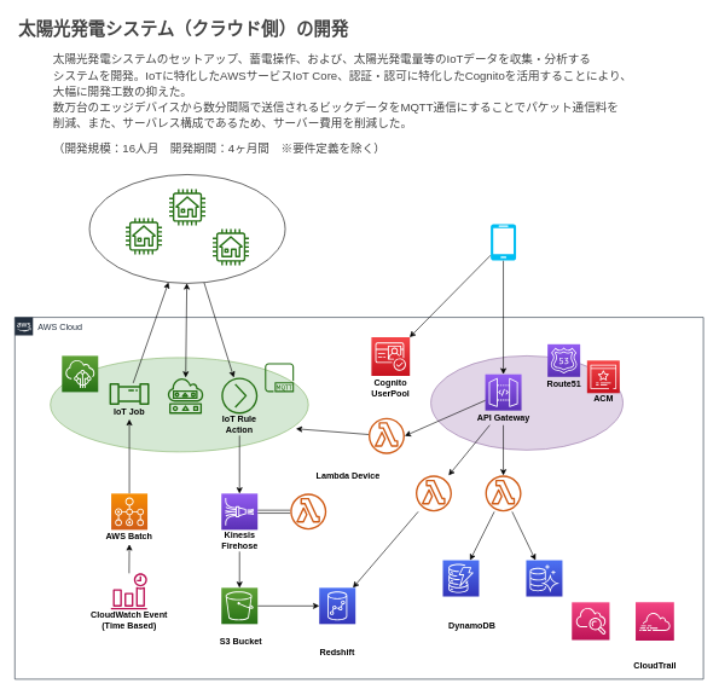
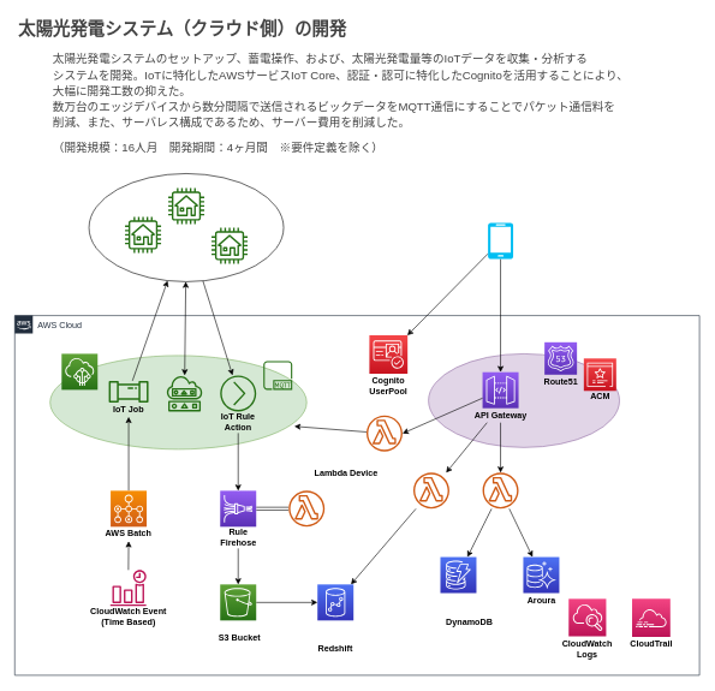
  <mxCell id="0" />
  <mxCell id="1" parent="0" />
  <mxCell id="2" value="AWS Cloud" style="points=[[0,0],[0.25,0],[0.5,0],[0.75,0],[1,0],[1,0.25],[1,0.5],[1,0.75],[1,1],[0.75,1],[0.5,1],[0.25,1],[0,1],[0,0.75],[0,0.5],[0,0.25]];outlineConnect=0;gradientColor=none;html=1;whiteSpace=wrap;fontSize=12;fontStyle=0;shape=mxgraph.aws4.group;grIcon=mxgraph.aws4.group_aws_cloud_alt;strokeColor=#232F3E;fillColor=none;verticalAlign=top;align=left;spacingLeft=30;fontColor=#232F3E;dashed=0;" parent="1" vertex="1"><mxGeometry x="20" y="437" width="950" height="499" as="geometry" /></mxCell>
  <mxCell id="3" value="" style="ellipse;whiteSpace=wrap;html=1;fillColor=#e1d5e7;strokeColor=#9673a6;" parent="1" vertex="1"><mxGeometry x="594" y="490" width="265" height="130" as="geometry" /></mxCell>
  <mxCell id="4" value="" style="ellipse;whiteSpace=wrap;html=1;fillColor=#d5e8d4;strokeColor=#82b366;" parent="1" vertex="1"><mxGeometry x="69" y="492.5" width="356" height="130" as="geometry" /></mxCell>
  <mxCell id="5" style="edgeStyle=none;rounded=0;orthogonalLoop=1;jettySize=auto;html=1;startArrow=classic;startFill=1;" parent="1" source="7" target="27" edge="1"><mxGeometry relative="1" as="geometry" /></mxCell>
  <mxCell id="6" style="edgeStyle=none;rounded=0;orthogonalLoop=1;jettySize=auto;html=1;startArrow=none;startFill=0;" parent="1" source="7" target="40" edge="1"><mxGeometry relative="1" as="geometry" /></mxCell>
  <mxCell id="7" value="" style="ellipse;whiteSpace=wrap;html=1;" parent="1" vertex="1"><mxGeometry x="123" y="240" width="270" height="150" as="geometry" /></mxCell>
  <mxCell id="8" value="" style="outlineConnect=0;fontColor=#232F3E;gradientColor=none;fillColor=#277116;strokeColor=none;dashed=0;verticalLabelPosition=bottom;verticalAlign=top;align=center;html=1;fontSize=12;fontStyle=0;aspect=fixed;pointerEvents=1;shape=mxgraph.aws4.house;" parent="1" vertex="1"><mxGeometry x="173" y="300" width="50" height="50" as="geometry" /></mxCell>
  <mxCell id="9" value="" style="outlineConnect=0;fontColor=#232F3E;gradientColor=none;fillColor=#277116;strokeColor=none;dashed=0;verticalLabelPosition=bottom;verticalAlign=top;align=center;html=1;fontSize=12;fontStyle=0;aspect=fixed;pointerEvents=1;shape=mxgraph.aws4.house;" parent="1" vertex="1"><mxGeometry x="233" y="260" width="50" height="50" as="geometry" /></mxCell>
  <mxCell id="10" value="" style="outlineConnect=0;fontColor=#232F3E;gradientColor=none;fillColor=#277116;strokeColor=none;dashed=0;verticalLabelPosition=bottom;verticalAlign=top;align=center;html=1;fontSize=12;fontStyle=0;aspect=fixed;pointerEvents=1;shape=mxgraph.aws4.house;" parent="1" vertex="1"><mxGeometry x="293" y="315" width="50" height="50" as="geometry" /></mxCell>
  <mxCell id="11" style="edgeStyle=none;rounded=0;orthogonalLoop=1;jettySize=auto;html=1;startArrow=none;startFill=0;" parent="1" source="12" target="23" edge="1"><mxGeometry relative="1" as="geometry" /></mxCell>
  <mxCell id="12" value="" style="outlineConnect=0;fontColor=#232F3E;gradientColor=none;fillColor=#D05C17;strokeColor=none;dashed=0;verticalLabelPosition=bottom;verticalAlign=top;align=center;html=1;fontSize=12;fontStyle=0;aspect=fixed;pointerEvents=1;shape=mxgraph.aws4.lambda_function;" parent="1" vertex="1"><mxGeometry x="573" y="655" width="50" height="50" as="geometry" /></mxCell>
  <mxCell id="13" style="edgeStyle=none;rounded=0;orthogonalLoop=1;jettySize=auto;html=1;exitX=0.25;exitY=1;exitDx=0;exitDy=0;" parent="1" source="47" target="12" edge="1"><mxGeometry relative="1" as="geometry" /></mxCell>
  <mxCell id="14" style="edgeStyle=none;rounded=0;orthogonalLoop=1;jettySize=auto;html=1;exitX=0.5;exitY=1;exitDx=0;exitDy=0;" parent="1" source="47" target="21" edge="1"><mxGeometry relative="1" as="geometry" /></mxCell>
  <mxCell id="15" style="edgeStyle=none;rounded=0;orthogonalLoop=1;jettySize=auto;html=1;entryX=0.952;entryY=0.755;entryDx=0;entryDy=0;startArrow=none;startFill=0;entryPerimeter=0;" parent="1" source="49" target="4" edge="1"><mxGeometry relative="1" as="geometry" /></mxCell>
  <mxCell id="16" value="" style="outlineConnect=0;fontColor=#232F3E;gradientColor=#945DF2;gradientDirection=north;fillColor=#5A30B5;strokeColor=#ffffff;dashed=0;verticalLabelPosition=bottom;verticalAlign=top;align=center;html=1;fontSize=12;fontStyle=0;aspect=fixed;shape=mxgraph.aws4.resourceIcon;resIcon=mxgraph.aws4.api_gateway;" parent="1" vertex="1"><mxGeometry x="669" y="515.5" width="50" height="50" as="geometry" /></mxCell>
  <mxCell id="17" value="" style="outlineConnect=0;fontColor=#232F3E;gradientColor=#945DF2;gradientDirection=north;fillColor=#5A30B5;strokeColor=#ffffff;dashed=0;verticalLabelPosition=bottom;verticalAlign=top;align=center;html=1;fontSize=12;fontStyle=0;aspect=fixed;shape=mxgraph.aws4.resourceIcon;resIcon=mxgraph.aws4.route_53;" parent="1" vertex="1"><mxGeometry x="755" y="474" width="45" height="45" as="geometry" /></mxCell>
  <mxCell id="18" value="" style="outlineConnect=0;fontColor=#232F3E;gradientColor=#F54749;gradientDirection=north;fillColor=#C7131F;strokeColor=#ffffff;dashed=0;verticalLabelPosition=bottom;verticalAlign=top;align=center;html=1;fontSize=12;fontStyle=0;aspect=fixed;shape=mxgraph.aws4.resourceIcon;resIcon=mxgraph.aws4.certificate_manager_3;" parent="1" vertex="1"><mxGeometry x="809.5" y="496.5" width="45" height="45" as="geometry" /></mxCell>
  <mxCell id="19" style="edgeStyle=none;rounded=0;orthogonalLoop=1;jettySize=auto;html=1;startArrow=none;startFill=0;" parent="1" source="21" target="22" edge="1"><mxGeometry relative="1" as="geometry" /></mxCell>
  <mxCell id="20" style="edgeStyle=none;rounded=0;orthogonalLoop=1;jettySize=auto;html=1;startArrow=none;startFill=0;" parent="1" source="21" target="24" edge="1"><mxGeometry relative="1" as="geometry" /></mxCell>
  <mxCell id="21" value="" style="outlineConnect=0;fontColor=#232F3E;gradientColor=none;fillColor=#D05C17;strokeColor=none;dashed=0;verticalLabelPosition=bottom;verticalAlign=top;align=center;html=1;fontSize=12;fontStyle=0;aspect=fixed;pointerEvents=1;shape=mxgraph.aws4.lambda_function;" parent="1" vertex="1"><mxGeometry x="669" y="655" width="50" height="50" as="geometry" /></mxCell>
  <mxCell id="22" value="" style="outlineConnect=0;fontColor=#232F3E;gradientColor=#4D72F3;gradientDirection=north;fillColor=#3334B9;strokeColor=#ffffff;dashed=0;verticalLabelPosition=bottom;verticalAlign=top;align=center;html=1;fontSize=12;fontStyle=0;aspect=fixed;shape=mxgraph.aws4.resourceIcon;resIcon=mxgraph.aws4.dynamodb;" parent="1" vertex="1"><mxGeometry x="610.5" y="772" width="50" height="50" as="geometry" /></mxCell>
  <mxCell id="23" value="" style="outlineConnect=0;fontColor=#232F3E;gradientColor=#4D72F3;gradientDirection=north;fillColor=#3334B9;strokeColor=#ffffff;dashed=0;verticalLabelPosition=bottom;verticalAlign=top;align=center;html=1;fontSize=12;fontStyle=0;aspect=fixed;shape=mxgraph.aws4.resourceIcon;resIcon=mxgraph.aws4.redshift;" parent="1" vertex="1"><mxGeometry x="440" y="810" width="50" height="50" as="geometry" /></mxCell>
  <mxCell id="24" value="" style="outlineConnect=0;fontColor=#232F3E;gradientColor=#4D72F3;gradientDirection=north;fillColor=#3334B9;strokeColor=#ffffff;dashed=0;verticalLabelPosition=bottom;verticalAlign=top;align=center;html=1;fontSize=12;fontStyle=0;aspect=fixed;shape=mxgraph.aws4.resourceIcon;resIcon=mxgraph.aws4.aurora;" parent="1" vertex="1"><mxGeometry x="725.5" y="772" width="50" height="50" as="geometry" /></mxCell>
  <mxCell id="25" value="" style="outlineConnect=0;fontColor=#232F3E;gradientColor=#60A337;gradientDirection=north;fillColor=#277116;strokeColor=#ffffff;dashed=0;verticalLabelPosition=bottom;verticalAlign=top;align=center;html=1;fontSize=12;fontStyle=0;aspect=fixed;shape=mxgraph.aws4.resourceIcon;resIcon=mxgraph.aws4.iot_core;" parent="1" vertex="1"><mxGeometry x="85" y="490" width="50" height="50" as="geometry" /></mxCell>
  <mxCell id="26" value="" style="outlineConnect=0;fontColor=#232F3E;gradientColor=none;fillColor=#277116;strokeColor=none;dashed=0;verticalLabelPosition=bottom;verticalAlign=top;align=center;html=1;fontSize=12;fontStyle=0;aspect=fixed;pointerEvents=1;shape=mxgraph.aws4.mqtt_protocol;" parent="1" vertex="1"><mxGeometry x="365" y="500" width="40" height="40" as="geometry" /></mxCell>
  <mxCell id="27" value="" style="outlineConnect=0;fontColor=#232F3E;gradientColor=none;fillColor=#277116;strokeColor=none;dashed=0;verticalLabelPosition=bottom;verticalAlign=top;align=center;html=1;fontSize=12;fontStyle=0;aspect=fixed;pointerEvents=1;shape=mxgraph.aws4.shadow;" parent="1" vertex="1"><mxGeometry x="230" y="520" width="51" height="50" as="geometry" /></mxCell>
  <mxCell id="28" style="edgeStyle=none;rounded=0;orthogonalLoop=1;jettySize=auto;html=1;startArrow=classic;startFill=1;shape=link;" parent="1" source="30" target="31" edge="1"><mxGeometry relative="1" as="geometry" /></mxCell>
  <mxCell id="29" style="edgeStyle=none;rounded=0;orthogonalLoop=1;jettySize=auto;html=1;startArrow=none;startFill=0;exitX=0.5;exitY=1;exitDx=0;exitDy=0;" parent="1" source="45" target="33" edge="1"><mxGeometry relative="1" as="geometry" /></mxCell>
  <mxCell id="30" value="" style="outlineConnect=0;fontColor=#232F3E;gradientColor=#945DF2;gradientDirection=north;fillColor=#5A30B5;strokeColor=#ffffff;dashed=0;verticalLabelPosition=bottom;verticalAlign=top;align=center;html=1;fontSize=12;fontStyle=0;aspect=fixed;shape=mxgraph.aws4.resourceIcon;resIcon=mxgraph.aws4.kinesis_data_firehose;" parent="1" vertex="1"><mxGeometry x="305" y="680" width="50" height="50" as="geometry" /></mxCell>
  <mxCell id="31" value="" style="outlineConnect=0;fontColor=#232F3E;gradientColor=none;fillColor=#D05C17;strokeColor=none;dashed=0;verticalLabelPosition=bottom;verticalAlign=top;align=center;html=1;fontSize=12;fontStyle=0;aspect=fixed;pointerEvents=1;shape=mxgraph.aws4.lambda_function;" parent="1" vertex="1"><mxGeometry x="400" y="680" width="50" height="50" as="geometry" /></mxCell>
  <mxCell id="32" style="edgeStyle=none;rounded=0;orthogonalLoop=1;jettySize=auto;html=1;startArrow=none;startFill=0;" parent="1" source="33" target="23" edge="1"><mxGeometry relative="1" as="geometry" /></mxCell>
  <mxCell id="33" value="" style="outlineConnect=0;fontColor=#232F3E;gradientColor=#60A337;gradientDirection=north;fillColor=#277116;strokeColor=#ffffff;dashed=0;verticalLabelPosition=bottom;verticalAlign=top;align=center;html=1;fontSize=12;fontStyle=0;aspect=fixed;shape=mxgraph.aws4.resourceIcon;resIcon=mxgraph.aws4.s3;" parent="1" vertex="1"><mxGeometry x="305" y="810" width="50" height="50" as="geometry" /></mxCell>
  <mxCell id="34" style="edgeStyle=none;rounded=0;orthogonalLoop=1;jettySize=auto;html=1;startArrow=none;startFill=0;entryX=0.5;entryY=1;entryDx=0;entryDy=0;" parent="1" source="35" target="43" edge="1"><mxGeometry relative="1" as="geometry" /></mxCell>
  <mxCell id="35" value="" style="outlineConnect=0;fontColor=#232F3E;gradientColor=#F78E04;gradientDirection=north;fillColor=#D05C17;strokeColor=#ffffff;dashed=0;verticalLabelPosition=bottom;verticalAlign=top;align=center;html=1;fontSize=12;fontStyle=0;aspect=fixed;shape=mxgraph.aws4.resourceIcon;resIcon=mxgraph.aws4.batch;" parent="1" vertex="1"><mxGeometry x="153" y="680" width="50" height="50" as="geometry" /></mxCell>
  <mxCell id="36" style="edgeStyle=none;rounded=0;orthogonalLoop=1;jettySize=auto;html=1;startArrow=none;startFill=0;entryX=0.5;entryY=1;entryDx=0;entryDy=0;" parent="1" source="37" target="46" edge="1"><mxGeometry relative="1" as="geometry" /></mxCell>
  <mxCell id="37" value="" style="outlineConnect=0;fontColor=#232F3E;gradientColor=none;fillColor=#BC1356;strokeColor=none;dashed=0;verticalLabelPosition=bottom;verticalAlign=top;align=center;html=1;fontSize=12;fontStyle=0;aspect=fixed;pointerEvents=1;shape=mxgraph.aws4.event_time_based;" parent="1" vertex="1"><mxGeometry x="152.5" y="790" width="50" height="50" as="geometry" /></mxCell>
  <mxCell id="38" value="&lt;b&gt;CloudWatch Event (Time Based)&lt;/b&gt;" style="text;html=1;strokeColor=none;fillColor=none;align=center;verticalAlign=middle;whiteSpace=wrap;rounded=0;" parent="1" vertex="1"><mxGeometry x="123" y="840" width="110" height="30" as="geometry" /></mxCell>
  <mxCell id="39" style="edgeStyle=none;rounded=0;orthogonalLoop=1;jettySize=auto;html=1;startArrow=none;startFill=0;exitX=0.5;exitY=1;exitDx=0;exitDy=0;" parent="1" source="44" target="30" edge="1"><mxGeometry relative="1" as="geometry"><mxPoint x="321" y="620" as="sourcePoint" /></mxGeometry></mxCell>
  <mxCell id="40" value="" style="outlineConnect=0;fontColor=#232F3E;gradientColor=none;fillColor=#277116;strokeColor=none;dashed=0;verticalLabelPosition=bottom;verticalAlign=top;align=center;html=1;fontSize=12;fontStyle=0;aspect=fixed;pointerEvents=1;shape=mxgraph.aws4.action;" parent="1" vertex="1"><mxGeometry x="305" y="520" width="50" height="50" as="geometry" /></mxCell>
  <mxCell id="41" style="edgeStyle=none;rounded=0;orthogonalLoop=1;jettySize=auto;html=1;startArrow=none;startFill=0;" parent="1" source="42" target="7" edge="1"><mxGeometry relative="1" as="geometry" /></mxCell>
  <mxCell id="42" value="" style="outlineConnect=0;fontColor=#232F3E;gradientColor=none;fillColor=#277116;strokeColor=none;dashed=0;verticalLabelPosition=bottom;verticalAlign=top;align=center;html=1;fontSize=12;fontStyle=0;aspect=fixed;pointerEvents=1;shape=mxgraph.aws4.iot_analytics_pipeline;" parent="1" vertex="1"><mxGeometry x="150" y="527.5" width="56" height="30" as="geometry" /></mxCell>
  <mxCell id="43" value="&lt;b&gt;IoT Job&lt;/b&gt;" style="text;html=1;strokeColor=none;fillColor=none;align=center;verticalAlign=middle;whiteSpace=wrap;rounded=0;" parent="1" vertex="1"><mxGeometry x="153" y="557.5" width="50" height="20" as="geometry" /></mxCell>
  <mxCell id="44" value="&lt;b&gt;IoT Rule Action&lt;/b&gt;" style="text;html=1;strokeColor=none;fillColor=none;align=center;verticalAlign=middle;whiteSpace=wrap;rounded=0;" parent="1" vertex="1"><mxGeometry x="300" y="570" width="60" height="30" as="geometry" /></mxCell>
- <mxCell id="45" value="&lt;b&gt;Kinesis Firehose&lt;/b&gt;" style="text;html=1;strokeColor=none;fillColor=none;align=center;verticalAlign=middle;whiteSpace=wrap;rounded=0;" parent="1" vertex="1"><mxGeometry x="292.5" y="730" width="75" height="30" as="geometry" /></mxCell>
+ <mxCell id="45" value="&lt;b&gt;Rule Firehose&lt;/b&gt;" style="text;html=1;strokeColor=none;fillColor=none;align=center;verticalAlign=middle;whiteSpace=wrap;rounded=0;" parent="1" vertex="1"><mxGeometry x="292.5" y="730" width="75" height="30" as="geometry" /></mxCell>
  <mxCell id="46" value="&lt;b&gt;AWS Batch&lt;/b&gt;" style="text;html=1;strokeColor=none;fillColor=none;align=center;verticalAlign=middle;whiteSpace=wrap;rounded=0;" parent="1" vertex="1"><mxGeometry x="144" y="730" width="68" height="20" as="geometry" /></mxCell>
  <mxCell id="47" value="&lt;b&gt;API Gateway&lt;/b&gt;" style="text;html=1;strokeColor=none;fillColor=none;align=center;verticalAlign=middle;whiteSpace=wrap;rounded=0;" parent="1" vertex="1"><mxGeometry x="656.5" y="565.5" width="75" height="20" as="geometry" /></mxCell>
  <mxCell id="48" style="edgeStyle=none;rounded=0;orthogonalLoop=1;jettySize=auto;html=1;" parent="1" source="16" target="47" edge="1"><mxGeometry relative="1" as="geometry"><mxPoint x="711.333" y="565.5" as="sourcePoint" /><mxPoint x="754.667" y="628" as="targetPoint" /></mxGeometry></mxCell>
  <mxCell id="49" value="" style="outlineConnect=0;fontColor=#232F3E;gradientColor=none;fillColor=#D05C17;strokeColor=none;dashed=0;verticalLabelPosition=bottom;verticalAlign=top;align=center;html=1;fontSize=12;fontStyle=0;aspect=fixed;pointerEvents=1;shape=mxgraph.aws4.lambda_function;" parent="1" vertex="1"><mxGeometry x="508" y="575.5" width="50" height="50" as="geometry" /></mxCell>
  <mxCell id="50" style="edgeStyle=none;rounded=0;orthogonalLoop=1;jettySize=auto;html=1;entryX=1;entryY=0.5;entryDx=0;entryDy=0;startArrow=none;startFill=0;" parent="1" source="16" target="49" edge="1"><mxGeometry relative="1" as="geometry"><mxPoint x="673" y="550.75" as="sourcePoint" /><mxPoint x="448" y="548.5" as="targetPoint" /></mxGeometry></mxCell>
  <mxCell id="51" value="" style="outlineConnect=0;fontColor=#232F3E;gradientColor=#F54749;gradientDirection=north;fillColor=#C7131F;strokeColor=#ffffff;dashed=0;verticalLabelPosition=bottom;verticalAlign=top;align=center;html=1;fontSize=12;fontStyle=0;aspect=fixed;shape=mxgraph.aws4.resourceIcon;resIcon=mxgraph.aws4.cognito;" parent="1" vertex="1"><mxGeometry x="512" y="464.5" width="53" height="53" as="geometry" /></mxCell>
  <mxCell id="52" value="" style="outlineConnect=0;fontColor=#232F3E;gradientColor=#F34482;gradientDirection=north;fillColor=#BC1356;strokeColor=#ffffff;dashed=0;verticalLabelPosition=bottom;verticalAlign=top;align=center;html=1;fontSize=12;fontStyle=0;aspect=fixed;shape=mxgraph.aws4.resourceIcon;resIcon=mxgraph.aws4.cloudwatch;" parent="1" vertex="1"><mxGeometry x="788.5" y="830" width="52" height="52" as="geometry" /></mxCell>
  <mxCell id="53" value="" style="outlineConnect=0;fontColor=#232F3E;gradientColor=#F34482;gradientDirection=north;fillColor=#BC1356;strokeColor=#ffffff;dashed=0;verticalLabelPosition=bottom;verticalAlign=top;align=center;html=1;fontSize=12;fontStyle=0;aspect=fixed;shape=mxgraph.aws4.resourceIcon;resIcon=mxgraph.aws4.cloudtrail;" parent="1" vertex="1"><mxGeometry x="876.5" y="830" width="53" height="53" as="geometry" /></mxCell>
  <mxCell id="54" value="&lt;h1&gt;&lt;span style=&quot;font-weight: normal&quot; id=&quot;docs-internal-guid-1301f3b5-7fff-885a-da3a-5c76eb901258&quot;&gt;&lt;span style=&quot;font-size: 18pt ; font-family: &amp;#34;arial&amp;#34; ; color: rgb(67 , 67 , 67) ; background-color: transparent ; font-weight: 700 ; vertical-align: baseline ; white-space: pre-wrap&quot;&gt;太陽光発電システム（クラウド側）の開発&lt;/span&gt;&lt;/span&gt;&lt;br&gt;&lt;/h1&gt;&lt;p dir=&quot;ltr&quot; style=&quot;line-height: 1.38 ; text-indent: 36pt ; margin-top: 0pt ; margin-bottom: 0pt&quot;&gt;&lt;span style=&quot;font-size: 12pt ; font-family: &amp;#34;arial&amp;#34; ; color: #434343 ; background-color: transparent ; font-weight: 400 ; font-style: normal ; font-variant: normal ; text-decoration: none ; vertical-align: baseline ; white-space: pre ; white-space: pre-wrap&quot;&gt;太陽光発電システムのセットアップ、蓄電操作、および、太陽光発電量等のIoTデータを収集・分析する&lt;/span&gt;&lt;/p&gt;&lt;p dir=&quot;ltr&quot; style=&quot;line-height: 1.38 ; text-indent: 36pt ; margin-top: 0pt ; margin-bottom: 0pt&quot;&gt;&lt;span style=&quot;font-size: 12pt ; font-family: &amp;#34;arial&amp;#34; ; color: #434343 ; background-color: transparent ; font-weight: 400 ; font-style: normal ; font-variant: normal ; text-decoration: none ; vertical-align: baseline ; white-space: pre ; white-space: pre-wrap&quot;&gt;システムを開発。IoTに特化したAWSサービスIoT Core、認証・認可に特化したCognitoを活用することにより、&lt;/span&gt;&lt;/p&gt;&lt;p dir=&quot;ltr&quot; style=&quot;line-height: 1.38 ; text-indent: 36pt ; margin-top: 0pt ; margin-bottom: 0pt&quot;&gt;&lt;span style=&quot;font-size: 12pt ; font-family: &amp;#34;arial&amp;#34; ; color: #434343 ; background-color: transparent ; font-weight: 400 ; font-style: normal ; font-variant: normal ; text-decoration: none ; vertical-align: baseline ; white-space: pre ; white-space: pre-wrap&quot;&gt;大幅に開発工数の抑えた。&lt;/span&gt;&lt;/p&gt;&lt;p dir=&quot;ltr&quot; style=&quot;line-height: 1.38 ; text-indent: 36pt ; margin-top: 0pt ; margin-bottom: 0pt&quot;&gt;&lt;span style=&quot;font-size: 12pt ; font-family: &amp;#34;arial&amp;#34; ; color: #434343 ; background-color: transparent ; font-weight: 400 ; font-style: normal ; font-variant: normal ; text-decoration: none ; vertical-align: baseline ; white-space: pre ; white-space: pre-wrap&quot;&gt;数万台のエッジデバイスから数分間隔で送信されるビックデータをMQTT通信にすることでパケット通信料を&lt;/span&gt;&lt;/p&gt;&lt;p dir=&quot;ltr&quot; style=&quot;line-height: 1.38 ; text-indent: 36pt ; margin-top: 0pt ; margin-bottom: 0pt&quot;&gt;&lt;span style=&quot;font-size: 12pt ; font-family: &amp;#34;arial&amp;#34; ; color: #434343 ; background-color: transparent ; font-weight: 400 ; font-style: normal ; font-variant: normal ; text-decoration: none ; vertical-align: baseline ; white-space: pre ; white-space: pre-wrap&quot;&gt;削減、また、サーバレス構成であるため、サーバー費用を削減した。&lt;/span&gt;&lt;/p&gt;&lt;p&gt;&lt;span id=&quot;docs-internal-guid-bfbf23ba-7fff-e07d-e6b6-9afc1c56c7d8&quot;&gt;&lt;/span&gt;&lt;/p&gt;&lt;p dir=&quot;ltr&quot; style=&quot;line-height: 1.38 ; text-indent: 36pt ; margin-top: 0pt ; margin-bottom: 0pt&quot;&gt;&lt;span style=&quot;font-size: 12pt ; font-family: &amp;#34;arial&amp;#34; ; color: #434343 ; background-color: transparent ; font-weight: 400 ; font-style: normal ; font-variant: normal ; text-decoration: none ; vertical-align: baseline ; white-space: pre ; white-space: pre-wrap&quot;&gt;（開発規模：16人月　開発期間：4ヶ月間　※要件定義を除く）&lt;/span&gt;&lt;/p&gt;" style="text;html=1;strokeColor=none;fillColor=none;spacing=5;spacingTop=-20;whiteSpace=wrap;overflow=hidden;rounded=0;" parent="1" vertex="1"><mxGeometry x="20" y="20" width="950" height="210" as="geometry" /></mxCell>
  <mxCell id="55" value="&lt;b&gt;Cognito UserPool&lt;/b&gt;" style="text;html=1;strokeColor=none;fillColor=none;align=center;verticalAlign=middle;whiteSpace=wrap;rounded=0;" parent="1" vertex="1"><mxGeometry x="508" y="517" width="61" height="33" as="geometry" /></mxCell>
  <mxCell id="56" value="&lt;b&gt;Route51&lt;/b&gt;" style="text;html=1;strokeColor=none;fillColor=none;align=center;verticalAlign=middle;whiteSpace=wrap;rounded=0;" parent="1" vertex="1"><mxGeometry x="750.5" y="519" width="54" height="20" as="geometry" /></mxCell>
  <mxCell id="57" value="&lt;b&gt;ACM&lt;/b&gt;" style="text;html=1;strokeColor=none;fillColor=none;align=center;verticalAlign=middle;whiteSpace=wrap;rounded=0;" parent="1" vertex="1"><mxGeometry x="814" y="539" width="37" height="22" as="geometry" /></mxCell>
+ <mxCell id="58" value="&lt;b&gt;Aroura&lt;/b&gt;" style="text;html=1;strokeColor=none;fillColor=none;align=center;verticalAlign=middle;whiteSpace=wrap;rounded=0;" parent="1" vertex="1"><mxGeometry x="726.5" y="822" width="48" height="20" as="geometry" /></mxCell>
  <mxCell id="59" value="&lt;b&gt;DynamoDB&lt;/b&gt;" style="text;html=1;strokeColor=none;fillColor=none;align=center;verticalAlign=middle;whiteSpace=wrap;rounded=0;" parent="1" vertex="1"><mxGeometry x="613" y="852" width="76" height="20" as="geometry" /></mxCell>
  <mxCell id="60" value="&lt;b&gt;Redshift&lt;/b&gt;" style="text;html=1;strokeColor=none;fillColor=none;align=center;verticalAlign=middle;whiteSpace=wrap;rounded=0;" parent="1" vertex="1"><mxGeometry x="431" y="890" width="68" height="20" as="geometry" /></mxCell>
  <mxCell id="61" value="&lt;b&gt;S3 Bucket&lt;/b&gt;" style="text;html=1;strokeColor=none;fillColor=none;align=center;verticalAlign=middle;whiteSpace=wrap;rounded=0;" parent="1" vertex="1"><mxGeometry x="298" y="875" width="68" height="20" as="geometry" /></mxCell>
  <mxCell id="62" value="&lt;b&gt;Lambda Device&lt;/b&gt;" style="text;html=1;strokeColor=none;fillColor=none;align=center;verticalAlign=middle;whiteSpace=wrap;rounded=0;" parent="1" vertex="1"><mxGeometry x="425" y="644.5" width="110" height="23" as="geometry" /></mxCell>
- <mxCell id="64" value="&lt;b&gt;CloudTrail&lt;/b&gt;" style="text;html=1;strokeColor=none;fillColor=none;align=center;verticalAlign=middle;whiteSpace=wrap;rounded=0;" parent="1" vertex="1"><mxGeometry x="866.5" y="908" width="73" height="20" as="geometry" /></mxCell>
+ <mxCell id="63" value="&lt;b&gt;CloudWatch Logs&lt;/b&gt;" style="text;html=1;strokeColor=none;fillColor=none;align=center;verticalAlign=middle;whiteSpace=wrap;rounded=0;" parent="1" vertex="1"><mxGeometry x="770" y="882" width="89" height="36" as="geometry" /></mxCell>
+ <mxCell id="64" value="&lt;b&gt;CloudTrail&lt;/b&gt;" style="text;html=1;strokeColor=none;fillColor=none;align=center;verticalAlign=middle;whiteSpace=wrap;rounded=0;" parent="1" vertex="1"><mxGeometry x="866.5" y="883" width="73" height="20" as="geometry" /></mxCell>
  <mxCell id="65" style="rounded=0;orthogonalLoop=1;jettySize=auto;html=1;" edge="1" parent="1" source="67" target="16"><mxGeometry relative="1" as="geometry" /></mxCell>
  <mxCell id="66" style="rounded=0;orthogonalLoop=1;jettySize=auto;html=1;" edge="1" parent="1" source="67" target="51"><mxGeometry relative="1" as="geometry" /></mxCell>
  <mxCell id="67" value="" style="verticalLabelPosition=bottom;html=1;verticalAlign=top;align=center;strokeColor=none;fillColor=#00BEF2;shape=mxgraph.azure.mobile;pointerEvents=1;" vertex="1" parent="1"><mxGeometry x="676.5" y="308.5" width="35" height="50" as="geometry" /></mxCell>
